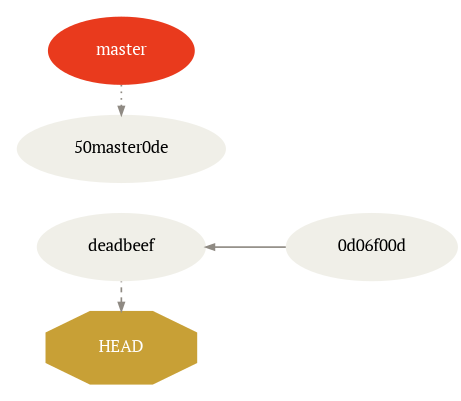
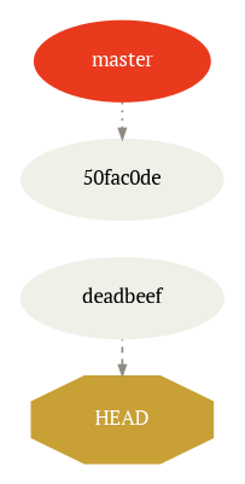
  digraph {
    fontname="PT Serif"
    nodesep=.5
    rankdir=LR
    ranksep=1
    node [color=red fillcolor="#f0efe8" fontname="PT Serif" fontsize=20 margin=".45,.25" penwidth=0 shape=ellipse style="rounded,filled"]
    edge [color="#8f8a83" dir=back fontname="PT Serif" penwidth=2]
    n1 [label=deadbeef width=2.1]
    HEAD [color=brown fillcolor="#c8a036" fontcolor="#ffffff" shape=octagon style=filled width=2.1]
-   n3 [color=darkgreen label="50master0de" width=2.1]
+   n3 [color=darkgreen label="50fac0de" width=2.1]
    master [color=brown fillcolor="#e93a1d" fontcolor="#ffffff" style=filled width=2.1]
-   n5 [label="0d06f00d" width=2.1]
    subgraph cluster_1 {
      color=invis
      subgraph sub_2 {
        color=invis
        rank=same
        n1
        HEAD
      }
    }
    subgraph cluster_3 {
      style=invis
      subgraph sub_4 {
        rank=same
        style=invis
        n3
        master
      }
    }
-   n1 -> n5 [style=bold]
    HEAD -> n1 [style=dashed]
    n3 -> master [style=dotted]
  }
